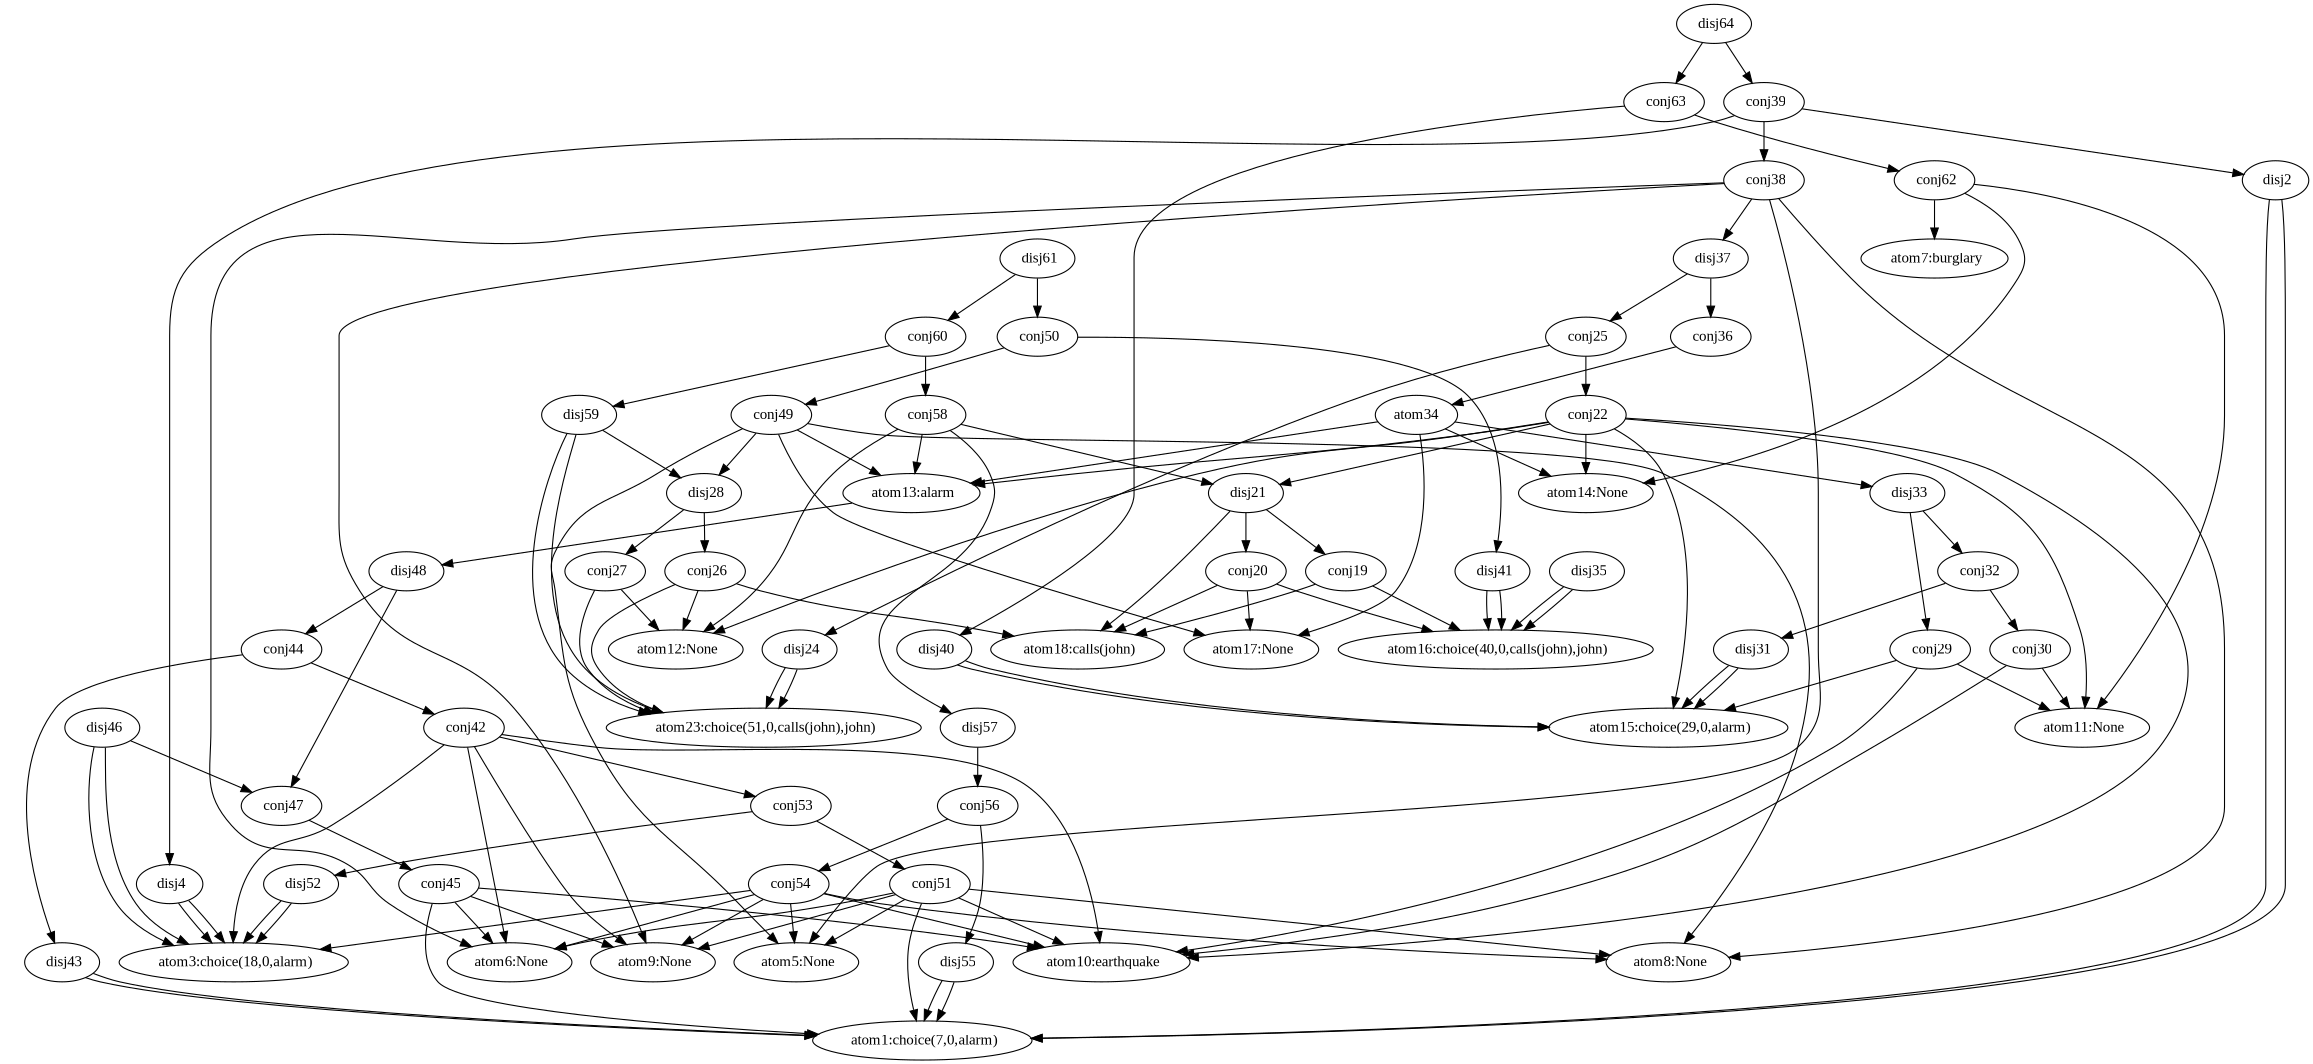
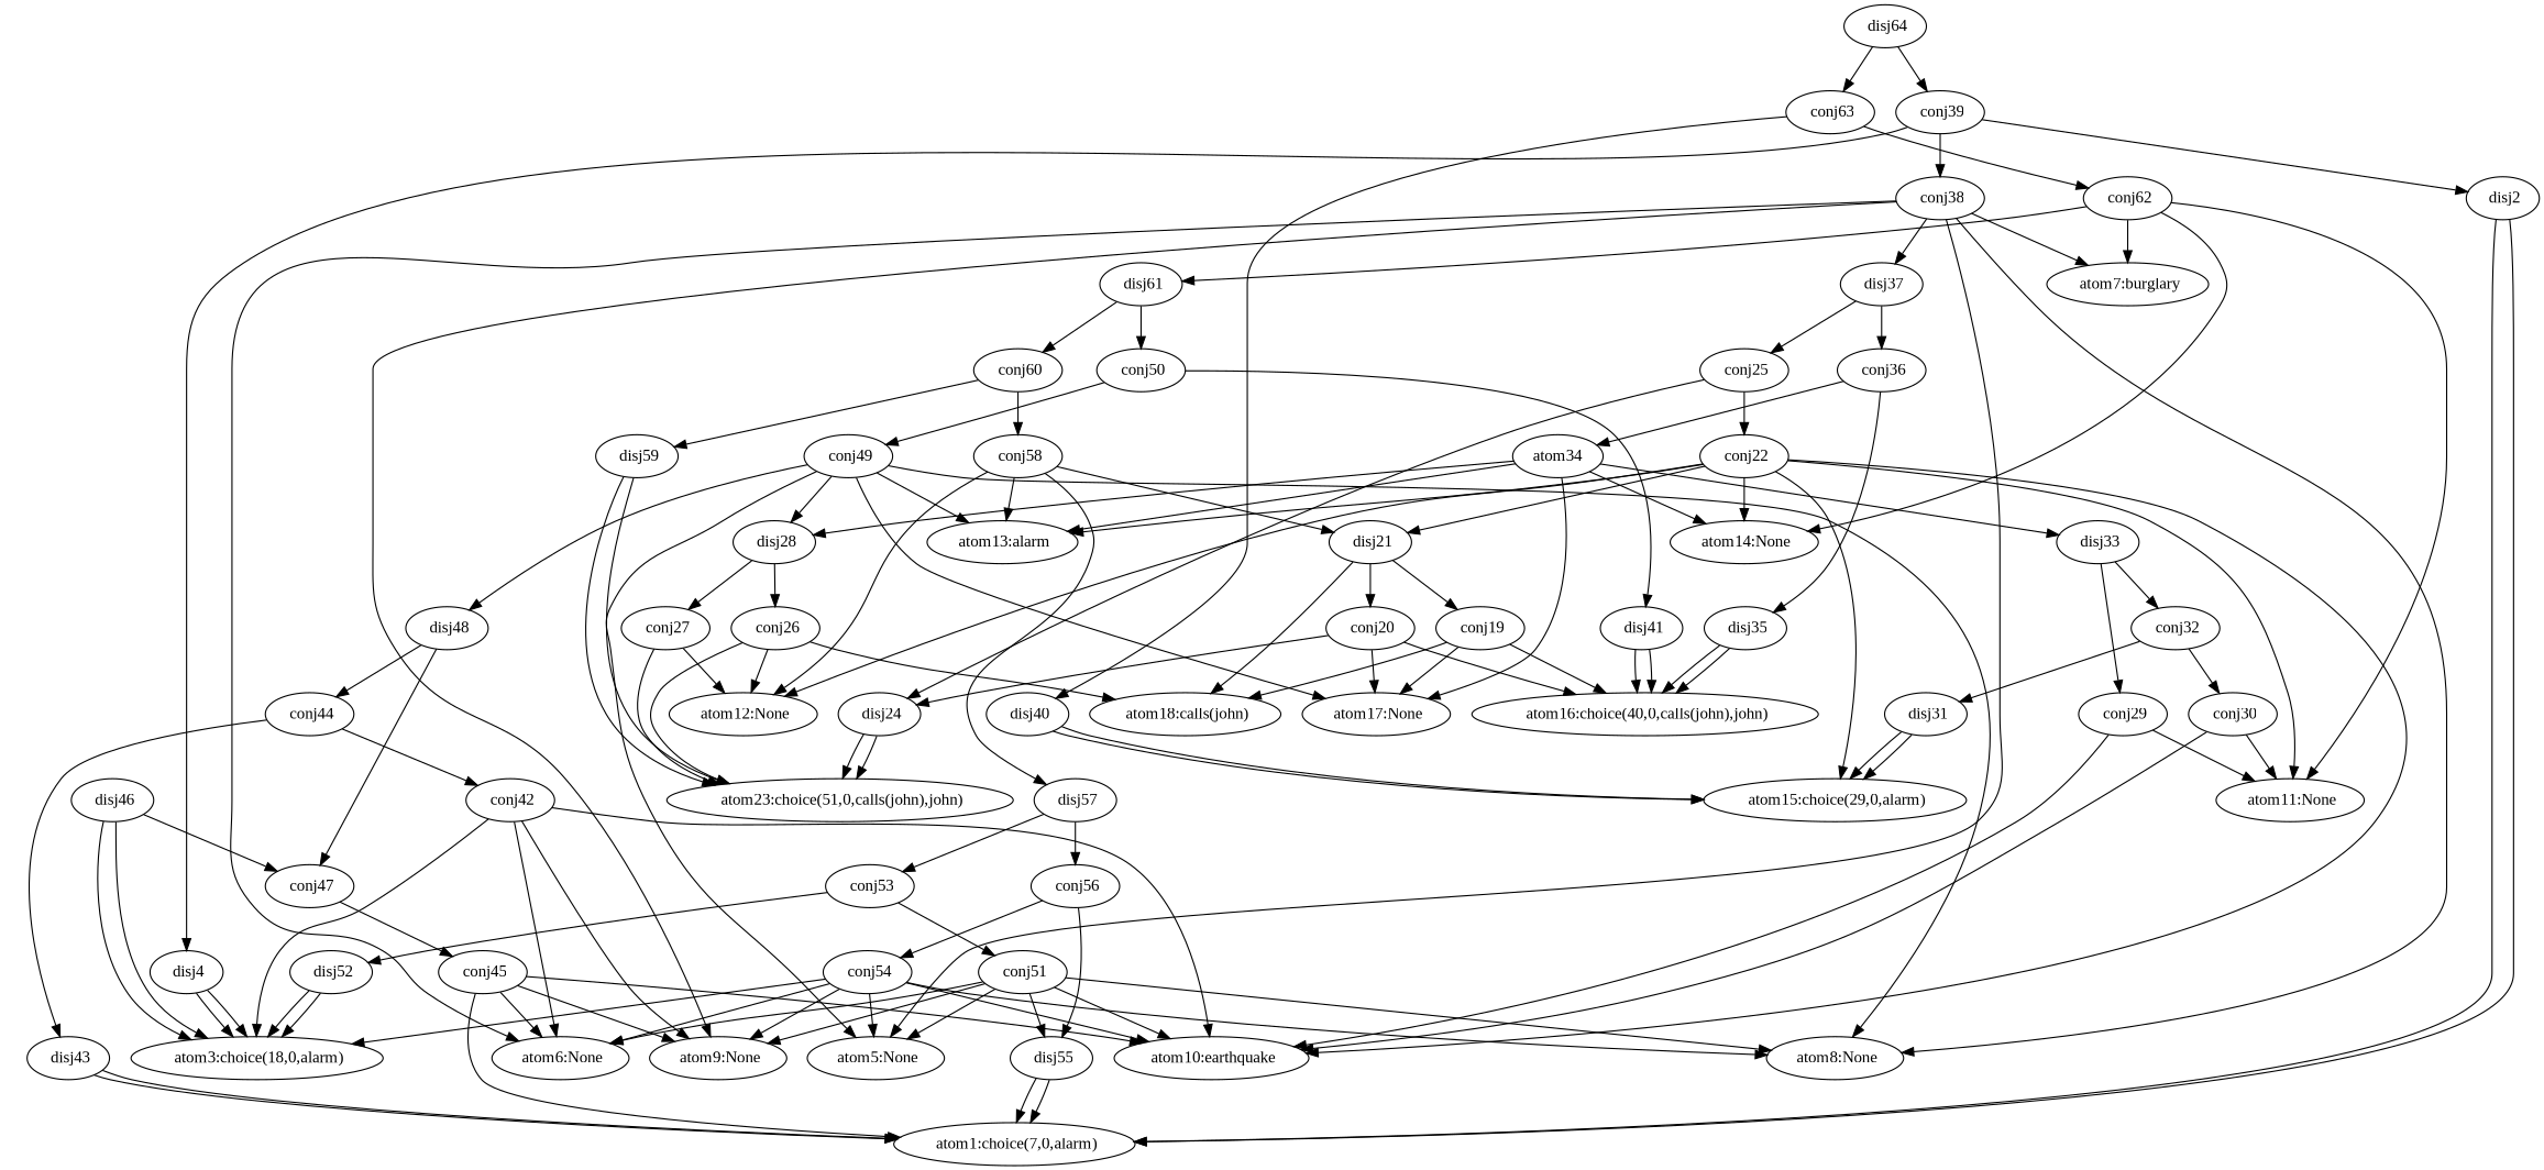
  digraph {
    fontname="Liberation Serif"
    node [fontname="Liberation Serif"]
    edge [fontname="Liberation Serif"]
    n1 [label=" disj2"]
    n2 [label=" atom1:choice(7,0,alarm)"]
    n3 [label=" disj4"]
    n4 [label=" atom3:choice(18,0,alarm)"]
    n5 [label=" conj19"]
    n6 [label=" atom16:choice(40,0,calls(john),john)"]
    n7 [label=" atom17:None"]
    n8 [label=" atom18:calls(john)"]
    n9 [label=" conj20"]
    n10 [label=" disj21"]
    n11 [label=" conj22"]
    n12 [label=" atom10:earthquake"]
    n13 [label=" atom11:None"]
    n14 [label=" atom12:None"]
    n15 [label=" atom13:alarm"]
    n16 [label=" atom14:None"]
    n17 [label=" atom15:choice(29,0,alarm)"]
    n18 [label=" disj24"]
    n19 [label=" atom23:choice(51,0,calls(john),john)"]
    n20 [label=" conj25"]
    n21 [label=" conj26"]
    n22 [label=" conj27"]
    n23 [label=" disj28"]
    n24 [label=" conj29"]
    n25 [label=" conj30"]
    n26 [label=" disj31"]
    n27 [label=" conj32"]
    n28 [label=" disj33"]
    n29 [label=atom34]
    n30 [label=" disj35"]
    n31 [label=" conj36"]
    n32 [label=" disj37"]
    n33 [label=" conj38"]
    n34 [label=" atom5:None"]
    n35 [label=" atom6:None"]
    n36 [label=" atom7:burglary"]
    n37 [label=" atom8:None"]
    n38 [label=" atom9:None"]
    n39 [label=" conj39"]
    n40 [label=" disj40"]
    n41 [label=" disj41"]
    n42 [label=" conj42"]
    n43 [label=" disj43"]
    n44 [label=" conj44"]
    n45 [label=" conj45"]
    n46 [label=" disj46"]
    n47 [label=" conj47"]
    n48 [label=" disj48"]
    n49 [label=" conj49"]
    n50 [label=" conj50"]
    n51 [label=" conj51"]
    n52 [label=" disj52"]
    n53 [label=" conj53"]
    n54 [label=" conj54"]
    n55 [label=" disj55"]
    n56 [label=" conj56"]
    n57 [label=" disj57"]
    n58 [label=" conj58"]
    n59 [label=" disj59"]
    n60 [label=" conj60"]
    n61 [label=" disj61"]
    n62 [label=" conj62"]
    n63 [label=" conj63"]
    n64 [label=" disj64"]
    n1 -> n2
    n1 -> n2
    n3 -> n4
    n3 -> n4
    n5 -> n6
+   n5 -> n7
    n5 -> n8
    n9 -> n6
    n9 -> n7
-   n9 -> n8
+   n9 -> n18
    n10 -> n5
    n10 -> n8
    n10 -> n9
    n11 -> n10
    n11 -> n12
    n11 -> n13
    n11 -> n14
    n11 -> n15
    n11 -> n16
    n11 -> n17
    n18 -> n19
    n18 -> n19
    n20 -> n11
    n20 -> n18
    n21 -> n8
    n21 -> n14
    n21 -> n19
    n22 -> n14
    n22 -> n19
    n23 -> n21
    n23 -> n22
    n24 -> n12
    n24 -> n13
-   n24 -> n17
    n25 -> n12
    n25 -> n13
    n26 -> n17
    n26 -> n17
    n27 -> n25
    n27 -> n26
    n28 -> n24
    n28 -> n27
    n29 -> n7
    n29 -> n15
    n29 -> n16
-   n59 -> n23
+   n29 -> n23
    n29 -> n28
    n30 -> n6
    n30 -> n6
    n31 -> n29
+   n31 -> n30
    n32 -> n20
    n32 -> n31
    n33 -> n32
    n33 -> n34
    n33 -> n35
+   n33 -> n36
    n33 -> n37
    n33 -> n38
    n39 -> n1
    n39 -> n3
    n39 -> n33
    n40 -> n17
    n40 -> n17
    n41 -> n6
    n41 -> n6
    n42 -> n4
    n42 -> n12
    n42 -> n35
    n42 -> n38
    n43 -> n2
    n43 -> n2
    n44 -> n42
    n44 -> n43
    n45 -> n2
    n45 -> n12
    n45 -> n35
    n45 -> n38
    n46 -> n4
    n46 -> n4
    n46 -> n47
    n47 -> n45
    n48 -> n44
    n48 -> n47
    n49 -> n7
    n49 -> n15
    n49 -> n23
    n49 -> n34
    n49 -> n37
-   n15 -> n48
+   n49 -> n48
    n50 -> n41
    n50 -> n49
-   n51 -> n2
+   n51 -> n55
    n51 -> n12
    n51 -> n34
    n51 -> n35
    n51 -> n37
    n51 -> n38
    n52 -> n4
    n52 -> n4
    n53 -> n51
    n53 -> n52
    n54 -> n4
    n54 -> n12
    n54 -> n34
    n54 -> n35
    n54 -> n37
    n54 -> n38
    n55 -> n2
    n55 -> n2
    n56 -> n54
    n56 -> n55
-   n42 -> n53
+   n57 -> n53
    n57 -> n56
    n58 -> n10
    n58 -> n14
    n58 -> n15
    n58 -> n57
    n59 -> n19
    n59 -> n19
    n60 -> n58
    n60 -> n59
    n61 -> n50
    n61 -> n60
    n62 -> n13
    n62 -> n16
    n62 -> n36
+   n62 -> n61
    n63 -> n40
    n63 -> n62
    n64 -> n39
    n64 -> n63
  }
